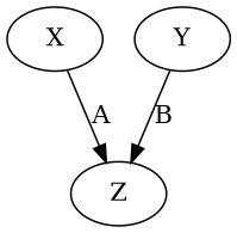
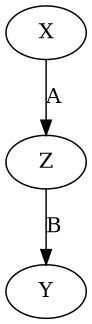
  strict digraph {
    node [y=0.0]
    X [x=-1.0]
    Z [x=1.0]
    Y [x=-0.0]
    X -> Z [label=A]
-   Y -> Z [label=B]
+   Z -> Y [label=B]
  }
